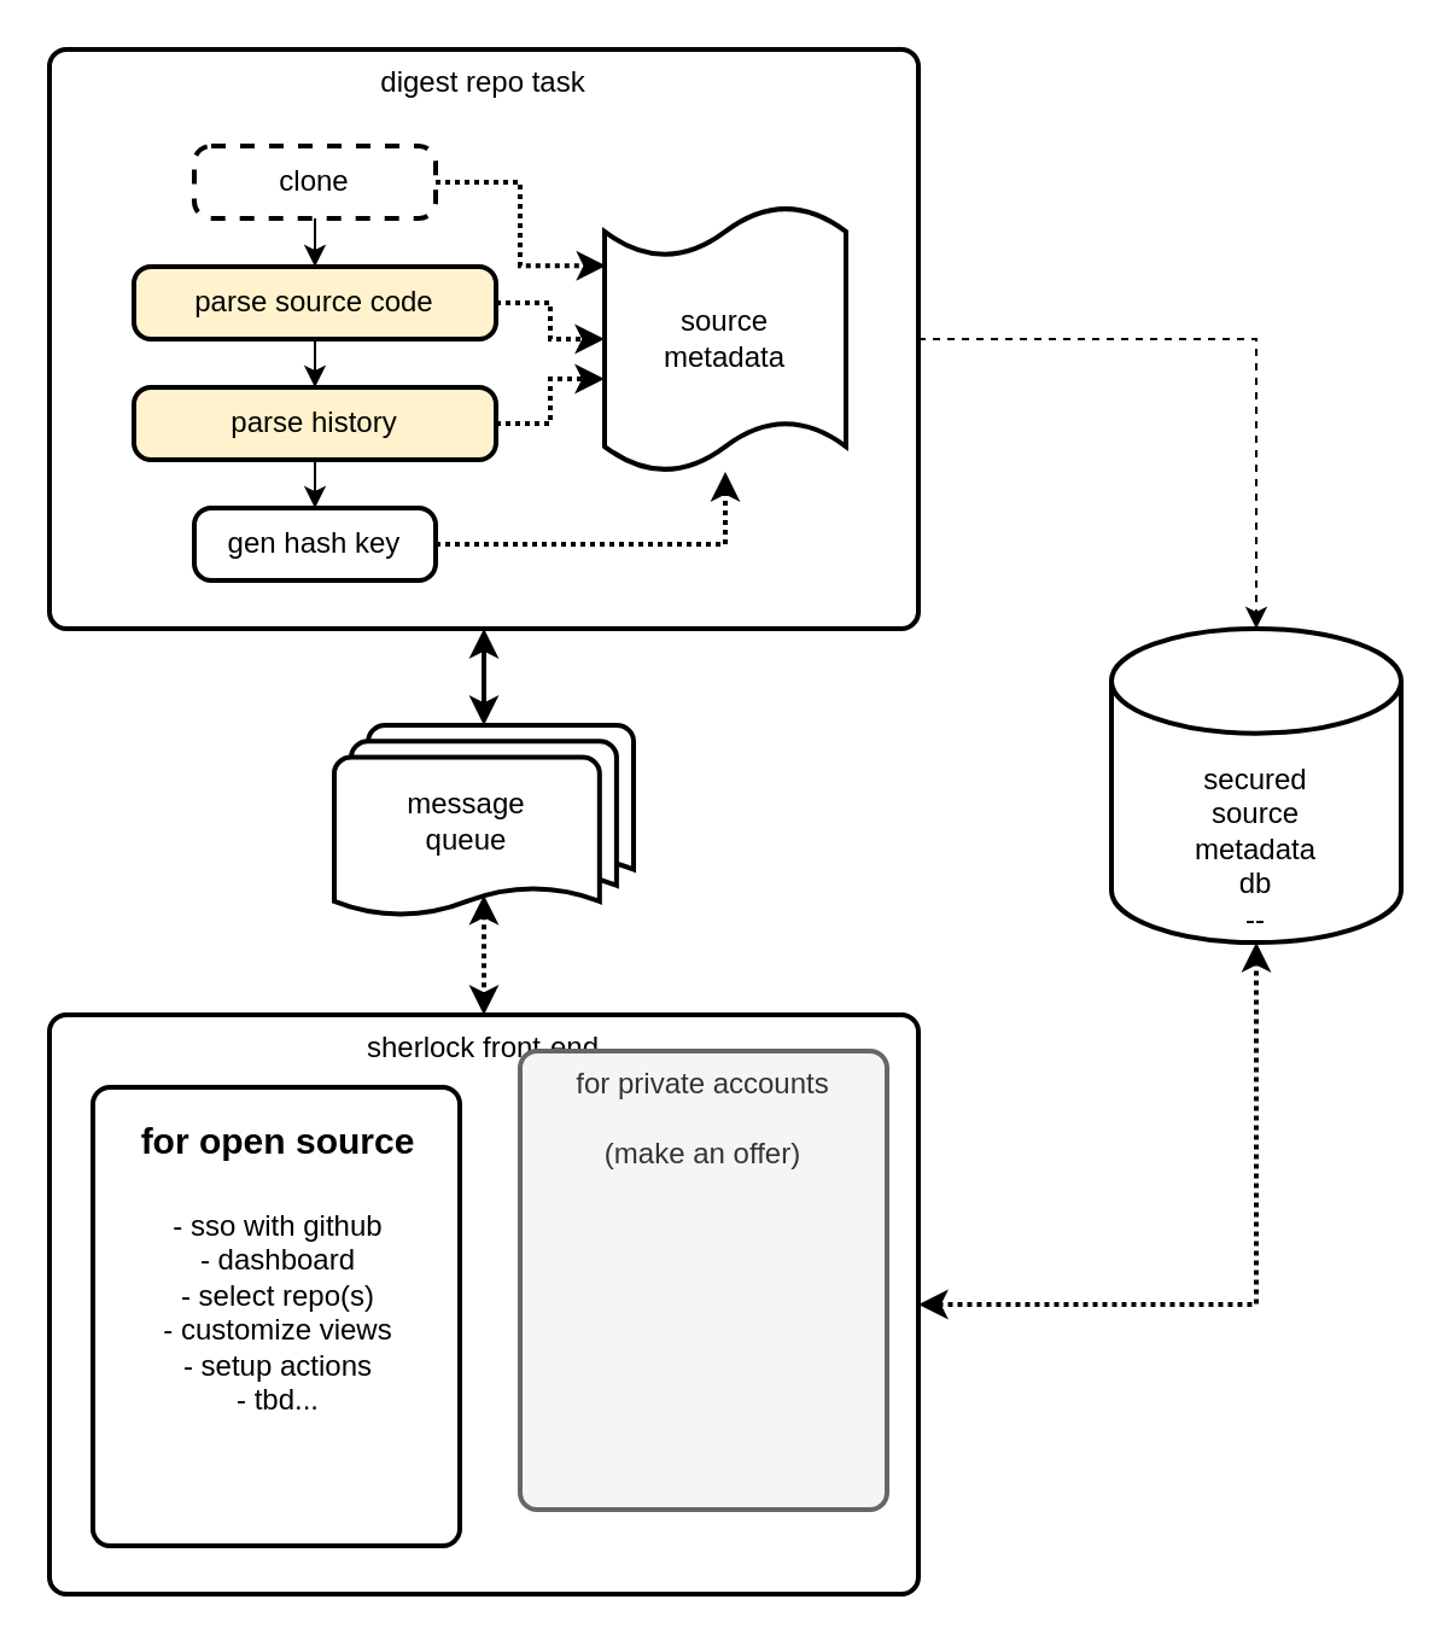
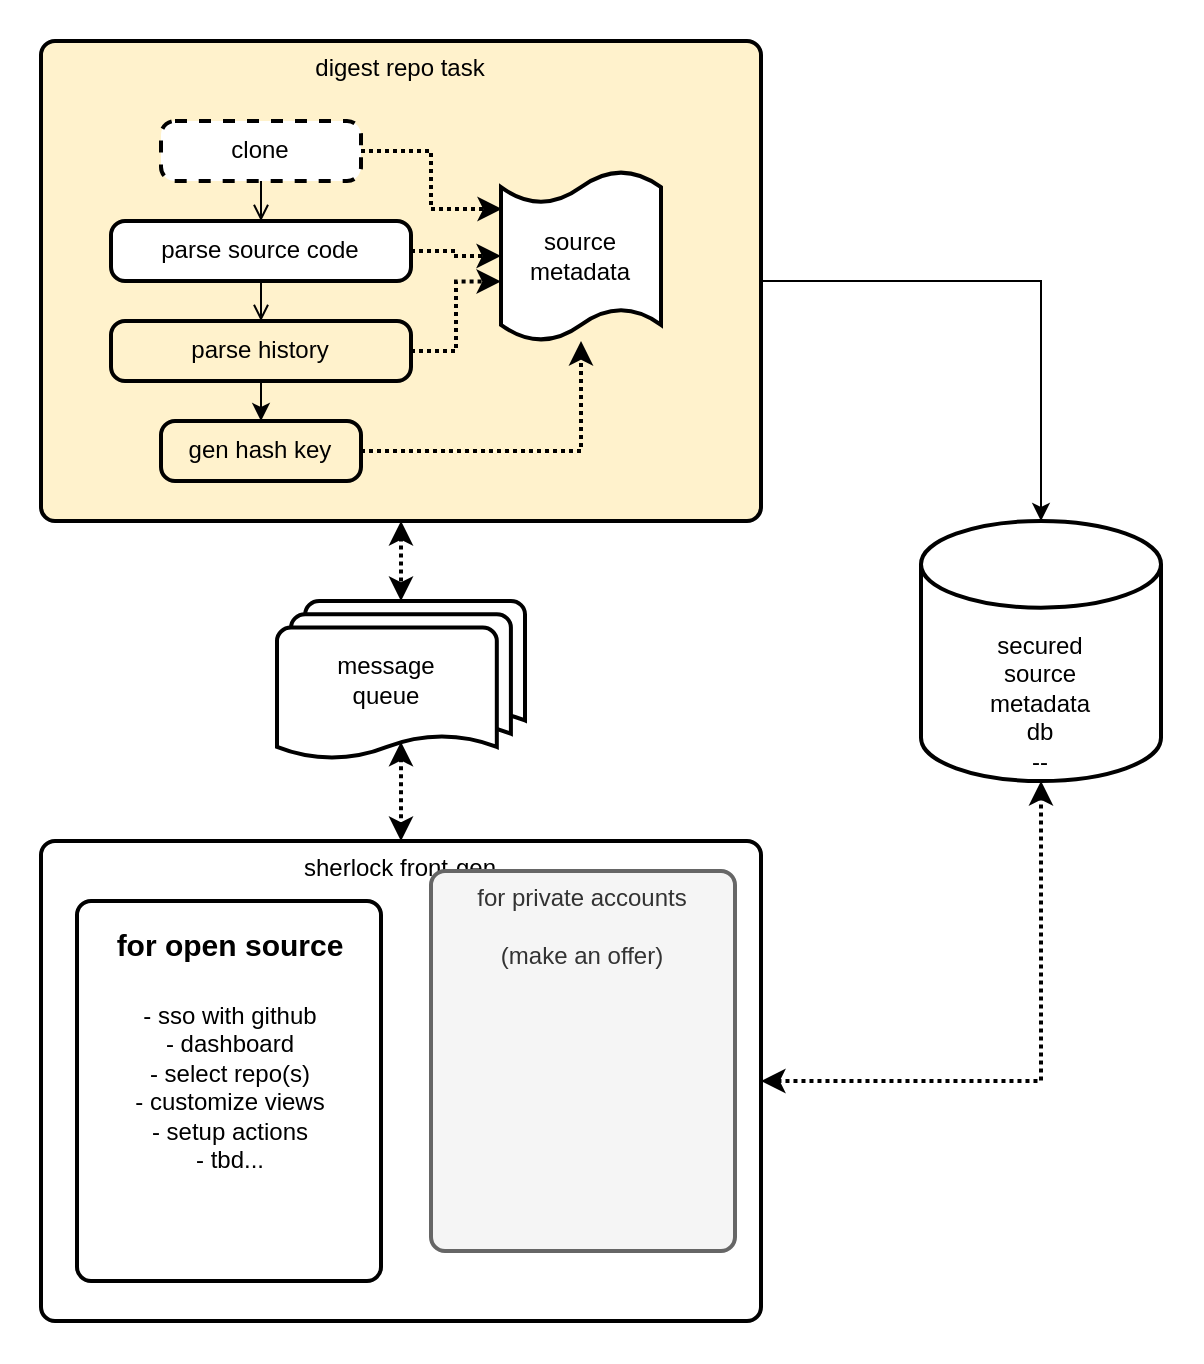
  <mxCell id="0" />
  <mxCell id="1" parent="0" />
- <mxCell id="2" style="edgeStyle=orthogonalEdgeStyle;rounded=0;orthogonalLoop=1;jettySize=auto;html=1;exitX=1;exitY=0.5;exitDx=0;exitDy=0;entryX=0.5;entryY=0;entryDx=0;entryDy=0;entryPerimeter=0;dashed=1;" edge="1" parent="1" source="7" target="3"><mxGeometry relative="1" as="geometry"><mxPoint x="80" y="300" as="targetPoint" /></mxGeometry></mxCell>
+ <mxCell id="2" style="edgeStyle=orthogonalEdgeStyle;rounded=0;orthogonalLoop=1;jettySize=auto;html=1;exitX=1;exitY=0.5;exitDx=0;exitDy=0;entryX=0.5;entryY=0;entryDx=0;entryDy=0;entryPerimeter=0;" edge="1" parent="1" source="7" target="3"><mxGeometry relative="1" as="geometry"><mxPoint x="80" y="300" as="targetPoint" /></mxGeometry></mxCell>
  <mxCell id="3" value="secured&lt;br&gt;source&lt;br&gt;metadata&lt;br&gt;db&lt;br&gt;--" style="strokeWidth=2;html=1;shape=mxgraph.flowchart.database;whiteSpace=wrap;verticalAlign=bottom;" vertex="1" parent="1"><mxGeometry x="460" y="260" width="120" height="130" as="geometry" /></mxCell>
  <mxCell id="4" style="edgeStyle=orthogonalEdgeStyle;rounded=0;orthogonalLoop=1;jettySize=auto;html=1;exitX=1;exitY=0.5;exitDx=0;exitDy=0;dashed=1;dashPattern=1 1;startArrow=classic;startFill=1;strokeWidth=2;" edge="1" parent="1" source="5" target="3"><mxGeometry relative="1" as="geometry" /></mxCell>
- <mxCell id="5" value="sherlock front-end" style="rounded=1;whiteSpace=wrap;html=1;absoluteArcSize=1;arcSize=14;strokeWidth=2;verticalAlign=top;" vertex="1" parent="1"><mxGeometry x="20" y="420" width="360" height="240" as="geometry" /></mxCell>
+ <mxCell id="5" value="sherlock front-gen" style="rounded=1;whiteSpace=wrap;html=1;absoluteArcSize=1;arcSize=14;strokeWidth=2;verticalAlign=top;" vertex="1" parent="1"><mxGeometry x="20" y="420" width="360" height="240" as="geometry" /></mxCell>
  <mxCell id="6" value="" style="group" vertex="1" connectable="0" parent="1"><mxGeometry x="20" y="20" width="360" height="240" as="geometry" /></mxCell>
- <mxCell id="7" value="digest repo task" style="rounded=1;whiteSpace=wrap;html=1;absoluteArcSize=1;arcSize=14;strokeWidth=2;verticalAlign=top;" vertex="1" parent="6"><mxGeometry width="360" height="240" as="geometry" /></mxCell>
+ <mxCell id="7" value="digest repo task" style="rounded=1;whiteSpace=wrap;html=1;absoluteArcSize=1;arcSize=14;strokeWidth=2;verticalAlign=top;fillColor=#fff2cc;" vertex="1" parent="6"><mxGeometry width="360" height="240" as="geometry" /></mxCell>
  <mxCell id="8" value="clone" style="rounded=1;whiteSpace=wrap;html=1;absoluteArcSize=1;arcSize=14;strokeWidth=2;verticalAlign=middle;dashed=1;" vertex="1" parent="6"><mxGeometry x="60" y="40" width="100" height="30" as="geometry" /></mxCell>
- <mxCell id="9" value="parse source code" style="rounded=1;whiteSpace=wrap;html=1;absoluteArcSize=1;arcSize=14;strokeWidth=2;verticalAlign=middle;fillColor=#fff2cc;" vertex="1" parent="6"><mxGeometry x="35" y="90" width="150" height="30" as="geometry" /></mxCell>
- <mxCell id="10" style="edgeStyle=orthogonalEdgeStyle;rounded=0;orthogonalLoop=1;jettySize=auto;html=1;exitX=0.5;exitY=1;exitDx=0;exitDy=0;entryX=0.5;entryY=0;entryDx=0;entryDy=0;" edge="1" parent="6" source="8" target="9"><mxGeometry x="35" y="40" as="geometry" /></mxCell>
+ <mxCell id="9" value="parse source code" style="rounded=1;whiteSpace=wrap;html=1;absoluteArcSize=1;arcSize=14;strokeWidth=2;verticalAlign=middle;" vertex="1" parent="6"><mxGeometry x="35" y="90" width="150" height="30" as="geometry" /></mxCell>
+ <mxCell id="10" style="edgeStyle=orthogonalEdgeStyle;rounded=0;orthogonalLoop=1;jettySize=auto;html=1;exitX=0.5;exitY=1;exitDx=0;exitDy=0;entryX=0.5;entryY=0;entryDx=0;entryDy=0;endArrow=open;" edge="1" parent="6" source="8" target="9"><mxGeometry x="35" y="40" as="geometry" /></mxCell>
  <mxCell id="11" value="parse history" style="rounded=1;whiteSpace=wrap;html=1;absoluteArcSize=1;arcSize=14;strokeWidth=2;verticalAlign=middle;fillColor=#fff2cc;" vertex="1" parent="6"><mxGeometry x="35" y="140" width="150" height="30" as="geometry" /></mxCell>
- <mxCell id="12" style="edgeStyle=orthogonalEdgeStyle;rounded=0;orthogonalLoop=1;jettySize=auto;html=1;exitX=0.5;exitY=1;exitDx=0;exitDy=0;entryX=0.5;entryY=0;entryDx=0;entryDy=0;" edge="1" parent="6" source="9" target="11"><mxGeometry x="35" y="40" as="geometry" /></mxCell>
+ <mxCell id="12" style="edgeStyle=orthogonalEdgeStyle;rounded=0;orthogonalLoop=1;jettySize=auto;html=1;exitX=0.5;exitY=1;exitDx=0;exitDy=0;entryX=0.5;entryY=0;entryDx=0;entryDy=0;endArrow=open;" edge="1" parent="6" source="9" target="11"><mxGeometry x="35" y="40" as="geometry" /></mxCell>
  <mxCell id="13" style="edgeStyle=orthogonalEdgeStyle;rounded=0;orthogonalLoop=1;jettySize=auto;html=1;exitX=0.5;exitY=1;exitDx=0;exitDy=0;entryX=0.5;entryY=0;entryDx=0;entryDy=0;entryPerimeter=0;" edge="1" parent="6" source="11"><mxGeometry x="35" y="40" as="geometry"><mxPoint x="110" y="190" as="targetPoint" /></mxGeometry></mxCell>
- <mxCell id="14" value="gen hash key" style="rounded=1;whiteSpace=wrap;html=1;absoluteArcSize=1;arcSize=14;strokeWidth=2;verticalAlign=middle;" vertex="1" parent="6"><mxGeometry x="60" y="190" width="100" height="30" as="geometry" /></mxCell>
- <mxCell id="15" value="source&lt;br&gt;metadata" style="shape=tape;whiteSpace=wrap;html=1;strokeWidth=2;size=0.19;verticalAlign=middle;" vertex="1" parent="6"><mxGeometry x="230" y="65" width="100" height="110" as="geometry" /></mxCell>
+ <mxCell id="14" value="gen hash key" style="rounded=1;whiteSpace=wrap;html=1;absoluteArcSize=1;arcSize=14;strokeWidth=2;verticalAlign=middle;fillColor=#fff2cc;" vertex="1" parent="6"><mxGeometry x="60" y="190" width="100" height="30" as="geometry" /></mxCell>
+ <mxCell id="15" value="source&lt;br&gt;metadata" style="shape=tape;whiteSpace=wrap;html=1;strokeWidth=2;size=0.19;verticalAlign=middle;" vertex="1" parent="6"><mxGeometry x="230" y="65" width="80" height="85" as="geometry" /></mxCell>
  <mxCell id="16" style="edgeStyle=orthogonalEdgeStyle;rounded=0;orthogonalLoop=1;jettySize=auto;html=1;exitX=1;exitY=0.5;exitDx=0;exitDy=0;entryX=0.006;entryY=0.224;entryDx=0;entryDy=0;entryPerimeter=0;dashed=1;dashPattern=1 1;strokeWidth=2;" edge="1" parent="6" source="8" target="15"><mxGeometry relative="1" as="geometry" /></mxCell>
  <mxCell id="17" style="edgeStyle=orthogonalEdgeStyle;rounded=0;orthogonalLoop=1;jettySize=auto;html=1;exitX=1;exitY=0.5;exitDx=0;exitDy=0;dashed=1;dashPattern=1 1;strokeWidth=2;" edge="1" parent="6" source="9" target="15"><mxGeometry relative="1" as="geometry" /></mxCell>
  <mxCell id="18" style="edgeStyle=orthogonalEdgeStyle;rounded=0;orthogonalLoop=1;jettySize=auto;html=1;exitX=1;exitY=0.5;exitDx=0;exitDy=0;entryX=0;entryY=0.65;entryDx=0;entryDy=0;entryPerimeter=0;dashed=1;dashPattern=1 1;strokeWidth=2;" edge="1" parent="6" source="11" target="15"><mxGeometry relative="1" as="geometry" /></mxCell>
  <mxCell id="19" style="edgeStyle=orthogonalEdgeStyle;rounded=0;orthogonalLoop=1;jettySize=auto;html=1;exitX=1;exitY=0.5;exitDx=0;exitDy=0;dashed=1;dashPattern=1 1;strokeWidth=2;" edge="1" parent="6" source="14" target="15"><mxGeometry relative="1" as="geometry" /></mxCell>
  <mxCell id="20" style="edgeStyle=orthogonalEdgeStyle;rounded=0;orthogonalLoop=1;jettySize=auto;html=1;exitX=0.5;exitY=0.88;exitDx=0;exitDy=0;exitPerimeter=0;entryX=0.5;entryY=0;entryDx=0;entryDy=0;dashed=1;dashPattern=1 1;startArrow=classic;startFill=1;strokeWidth=2;" edge="1" parent="1" source="21" target="5"><mxGeometry relative="1" as="geometry" /></mxCell>
  <mxCell id="21" value="message&lt;br&gt;queue" style="strokeWidth=2;html=1;shape=mxgraph.flowchart.multi-document;whiteSpace=wrap;verticalAlign=middle;align=center;spacingRight=14;" vertex="1" parent="1"><mxGeometry x="138" y="300" width="124" height="80" as="geometry" /></mxCell>
- <mxCell id="22" style="edgeStyle=orthogonalEdgeStyle;rounded=0;orthogonalLoop=1;jettySize=auto;html=1;exitX=0.5;exitY=1;exitDx=0;exitDy=0;entryX=0.5;entryY=0;entryDx=0;entryDy=0;entryPerimeter=0;dashed=0;dashPattern=1 1;strokeWidth=2;startArrow=classic;startFill=1;" edge="1" parent="1" source="7" target="21"><mxGeometry relative="1" as="geometry" /></mxCell>
+ <mxCell id="22" style="edgeStyle=orthogonalEdgeStyle;rounded=0;orthogonalLoop=1;jettySize=auto;html=1;exitX=0.5;exitY=1;exitDx=0;exitDy=0;entryX=0.5;entryY=0;entryDx=0;entryDy=0;entryPerimeter=0;dashed=1;dashPattern=1 1;strokeWidth=2;startArrow=classic;startFill=1;" edge="1" parent="1" source="7" target="21"><mxGeometry relative="1" as="geometry" /></mxCell>
  <mxCell id="23" value="" style="rounded=1;whiteSpace=wrap;html=1;absoluteArcSize=1;arcSize=14;strokeWidth=2;align=center;verticalAlign=top;" vertex="1" parent="1"><mxGeometry x="38" y="450" width="152" height="190" as="geometry" /></mxCell>
  <mxCell id="24" value="for private accounts&lt;br&gt;&lt;br&gt;(make an offer)" style="rounded=1;whiteSpace=wrap;html=1;absoluteArcSize=1;arcSize=14;strokeWidth=2;align=center;verticalAlign=top;fillColor=#f5f5f5;strokeColor=#666666;fontColor=#333333;" vertex="1" parent="1"><mxGeometry x="215" y="435" width="152" height="190" as="geometry" /></mxCell>
  <mxCell id="25" value="&lt;h1&gt;&lt;font style=&quot;font-size: 15px&quot;&gt;for open source&lt;/font&gt;&lt;/h1&gt;&lt;p&gt;- sso with github&lt;br&gt;- dashboard&lt;br&gt;- select repo(s)&lt;br&gt;- customize views&lt;br&gt;- setup actions&lt;br&gt;- tbd...&lt;/p&gt;" style="text;html=1;strokeColor=none;fillColor=none;spacing=5;spacingTop=-20;whiteSpace=wrap;overflow=hidden;rounded=0;align=center;verticalAlign=top;" vertex="1" parent="1"><mxGeometry x="40" y="450" width="150" height="190" as="geometry" /></mxCell>
